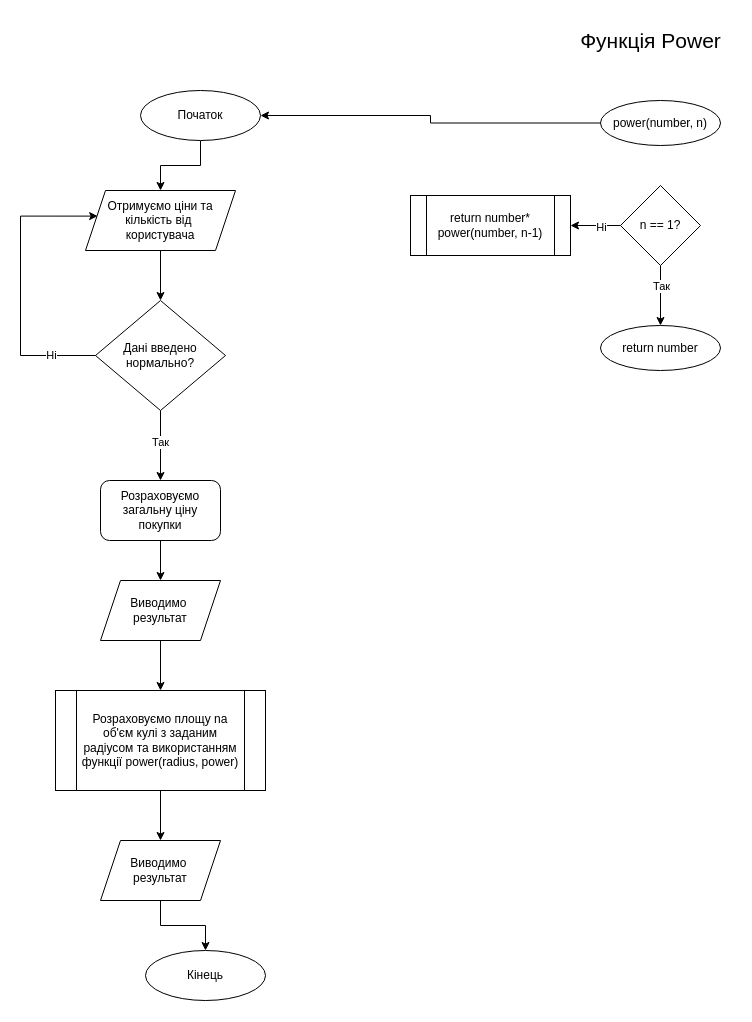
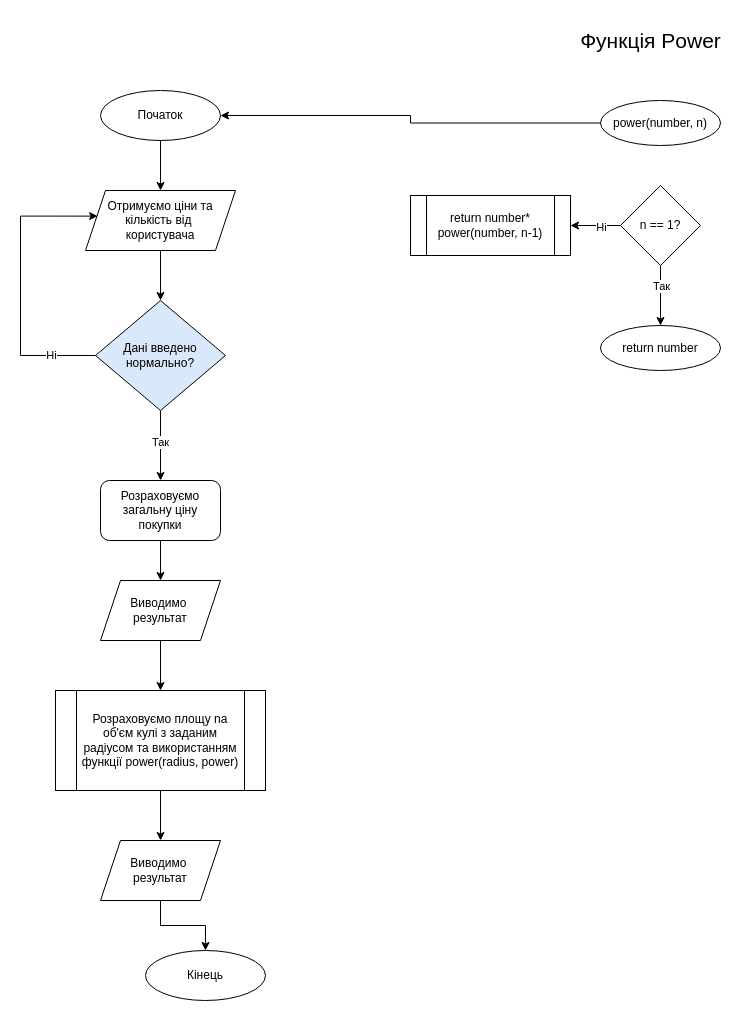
  <mxCell id="0" />
  <mxCell id="1" parent="0" />
  <mxCell id="2" value="" style="edgeStyle=orthogonalEdgeStyle;rounded=0;orthogonalLoop=1;jettySize=auto;html=1;" edge="1" parent="1" source="3" target="5"><mxGeometry relative="1" as="geometry" /></mxCell>
- <mxCell id="3" value="Початок" style="ellipse;whiteSpace=wrap;html=1;" vertex="1" parent="1"><mxGeometry x="140" y="90" width="120" height="50" as="geometry" /></mxCell>
+ <mxCell id="3" value="Початок" style="ellipse;whiteSpace=wrap;html=1;" vertex="1" parent="1"><mxGeometry x="100" y="90" width="120" height="50" as="geometry" /></mxCell>
  <mxCell id="4" value="" style="edgeStyle=orthogonalEdgeStyle;rounded=0;orthogonalLoop=1;jettySize=auto;html=1;" edge="1" parent="1" source="5" target="8"><mxGeometry relative="1" as="geometry" /></mxCell>
  <mxCell id="5" value="Отримуємо ціни та кількість від&amp;nbsp;&lt;div&gt;користувача&lt;/div&gt;" style="shape=parallelogram;perimeter=parallelogramPerimeter;whiteSpace=wrap;html=1;fixedSize=1;" vertex="1" parent="1"><mxGeometry x="85" y="190" width="150" height="60" as="geometry" /></mxCell>
  <mxCell id="6" value="" style="edgeStyle=orthogonalEdgeStyle;rounded=0;orthogonalLoop=1;jettySize=auto;html=1;" edge="1" parent="1" source="8" target="12"><mxGeometry relative="1" as="geometry" /></mxCell>
  <mxCell id="7" value="Так" style="edgeLabel;html=1;align=center;verticalAlign=middle;resizable=0;points=[];" vertex="1" connectable="0" parent="6"><mxGeometry x="-0.118" y="-1" relative="1" as="geometry"><mxPoint as="offset" /></mxGeometry></mxCell>
- <mxCell id="8" value="Дані введено нормально?" style="rhombus;whiteSpace=wrap;html=1;" vertex="1" parent="1"><mxGeometry x="95" y="300" width="130" height="110" as="geometry" /></mxCell>
+ <mxCell id="8" value="Дані введено нормально?" style="rhombus;whiteSpace=wrap;html=1;fillColor=#dae8fc;" vertex="1" parent="1"><mxGeometry x="95" y="300" width="130" height="110" as="geometry" /></mxCell>
  <mxCell id="9" style="edgeStyle=orthogonalEdgeStyle;rounded=0;orthogonalLoop=1;jettySize=auto;html=1;entryX=0.081;entryY=0.427;entryDx=0;entryDy=0;entryPerimeter=0;" edge="1" parent="1" source="8" target="5"><mxGeometry relative="1" as="geometry"><Array as="points"><mxPoint x="20" y="355" /><mxPoint x="20" y="216" /></Array></mxGeometry></mxCell>
  <mxCell id="10" value="Ні" style="edgeLabel;html=1;align=center;verticalAlign=middle;resizable=0;points=[];" vertex="1" connectable="0" parent="9"><mxGeometry x="-0.689" y="-1" relative="1" as="geometry"><mxPoint as="offset" /></mxGeometry></mxCell>
  <mxCell id="11" value="" style="edgeStyle=orthogonalEdgeStyle;rounded=0;orthogonalLoop=1;jettySize=auto;html=1;" edge="1" parent="1" source="12" target="14"><mxGeometry relative="1" as="geometry" /></mxCell>
  <mxCell id="12" value="Розраховуємо загальну ціну покупки" style="rounded=1;whiteSpace=wrap;html=1;" vertex="1" parent="1"><mxGeometry x="100" y="480" width="120" height="60" as="geometry" /></mxCell>
  <mxCell id="13" value="" style="edgeStyle=orthogonalEdgeStyle;rounded=0;orthogonalLoop=1;jettySize=auto;html=1;" edge="1" parent="1" source="14" target="16"><mxGeometry relative="1" as="geometry" /></mxCell>
  <mxCell id="14" value="Виводимо&amp;nbsp;&lt;div&gt;результат&lt;/div&gt;" style="shape=parallelogram;perimeter=parallelogramPerimeter;whiteSpace=wrap;html=1;fixedSize=1;" vertex="1" parent="1"><mxGeometry x="100" y="580" width="120" height="60" as="geometry" /></mxCell>
  <mxCell id="15" value="" style="edgeStyle=orthogonalEdgeStyle;rounded=0;orthogonalLoop=1;jettySize=auto;html=1;" edge="1" parent="1" source="16" target="28"><mxGeometry relative="1" as="geometry" /></mxCell>
  <mxCell id="16" value="Розраховуємо площу nа об'єм кулі з заданим радіусом та використанням функції power(radius, power)" style="shape=process;whiteSpace=wrap;html=1;backgroundOutline=1;" vertex="1" parent="1"><mxGeometry x="55" y="690" width="210" height="100" as="geometry" /></mxCell>
  <mxCell id="17" value="" style="edgeStyle=orthogonalEdgeStyle;rounded=0;orthogonalLoop=1;jettySize=auto;html=1;" edge="1" parent="1" source="18" target="3"><mxGeometry relative="1" as="geometry" /></mxCell>
  <mxCell id="18" value="power(number, n)" style="ellipse;whiteSpace=wrap;html=1;" vertex="1" parent="1"><mxGeometry x="600" y="100" width="120" height="45" as="geometry" /></mxCell>
  <mxCell id="19" value="" style="edgeStyle=orthogonalEdgeStyle;rounded=0;orthogonalLoop=1;jettySize=auto;html=1;" edge="1" parent="1" source="23" target="24"><mxGeometry relative="1" as="geometry" /></mxCell>
  <mxCell id="20" value="Так" style="edgeLabel;html=1;align=center;verticalAlign=middle;resizable=0;points=[];" vertex="1" connectable="0" parent="19"><mxGeometry x="-0.338" y="3" relative="1" as="geometry"><mxPoint x="-3" as="offset" /></mxGeometry></mxCell>
  <mxCell id="21" value="" style="edgeStyle=orthogonalEdgeStyle;rounded=0;orthogonalLoop=1;jettySize=auto;html=1;" edge="1" parent="1" source="23" target="25"><mxGeometry relative="1" as="geometry" /></mxCell>
  <mxCell id="22" value="Ні" style="edgeLabel;html=1;align=center;verticalAlign=middle;resizable=0;points=[];" vertex="1" connectable="0" parent="21"><mxGeometry x="-0.197" y="1" relative="1" as="geometry"><mxPoint as="offset" /></mxGeometry></mxCell>
  <mxCell id="23" value="n == 1?" style="rhombus;whiteSpace=wrap;html=1;" vertex="1" parent="1"><mxGeometry x="620" y="185" width="80" height="80" as="geometry" /></mxCell>
  <mxCell id="24" value="return number" style="ellipse;whiteSpace=wrap;html=1;" vertex="1" parent="1"><mxGeometry x="600" y="325" width="120" height="45" as="geometry" /></mxCell>
  <mxCell id="25" value="return number* power(number, n-1)" style="shape=process;whiteSpace=wrap;html=1;backgroundOutline=1;" vertex="1" parent="1"><mxGeometry x="410" y="195" width="160" height="60" as="geometry" /></mxCell>
  <mxCell id="26" value="&lt;font style=&quot;font-size: 21px;&quot;&gt;Функція Power&lt;/font&gt;" style="text;html=1;align=center;verticalAlign=middle;resizable=0;points=[];autosize=1;strokeColor=none;fillColor=none;" vertex="1" parent="1"><mxGeometry x="570" y="20" width="160" height="40" as="geometry" /></mxCell>
  <mxCell id="27" value="" style="edgeStyle=orthogonalEdgeStyle;rounded=0;orthogonalLoop=1;jettySize=auto;html=1;" edge="1" parent="1" source="28" target="29"><mxGeometry relative="1" as="geometry" /></mxCell>
  <mxCell id="28" value="Виводимо&amp;nbsp;&lt;div&gt;результат&lt;/div&gt;" style="shape=parallelogram;perimeter=parallelogramPerimeter;whiteSpace=wrap;html=1;fixedSize=1;" vertex="1" parent="1"><mxGeometry x="100" y="840" width="120" height="60" as="geometry" /></mxCell>
  <mxCell id="29" value="Кінець" style="ellipse;whiteSpace=wrap;html=1;" vertex="1" parent="1"><mxGeometry x="145" y="950" width="120" height="50" as="geometry" /></mxCell>
